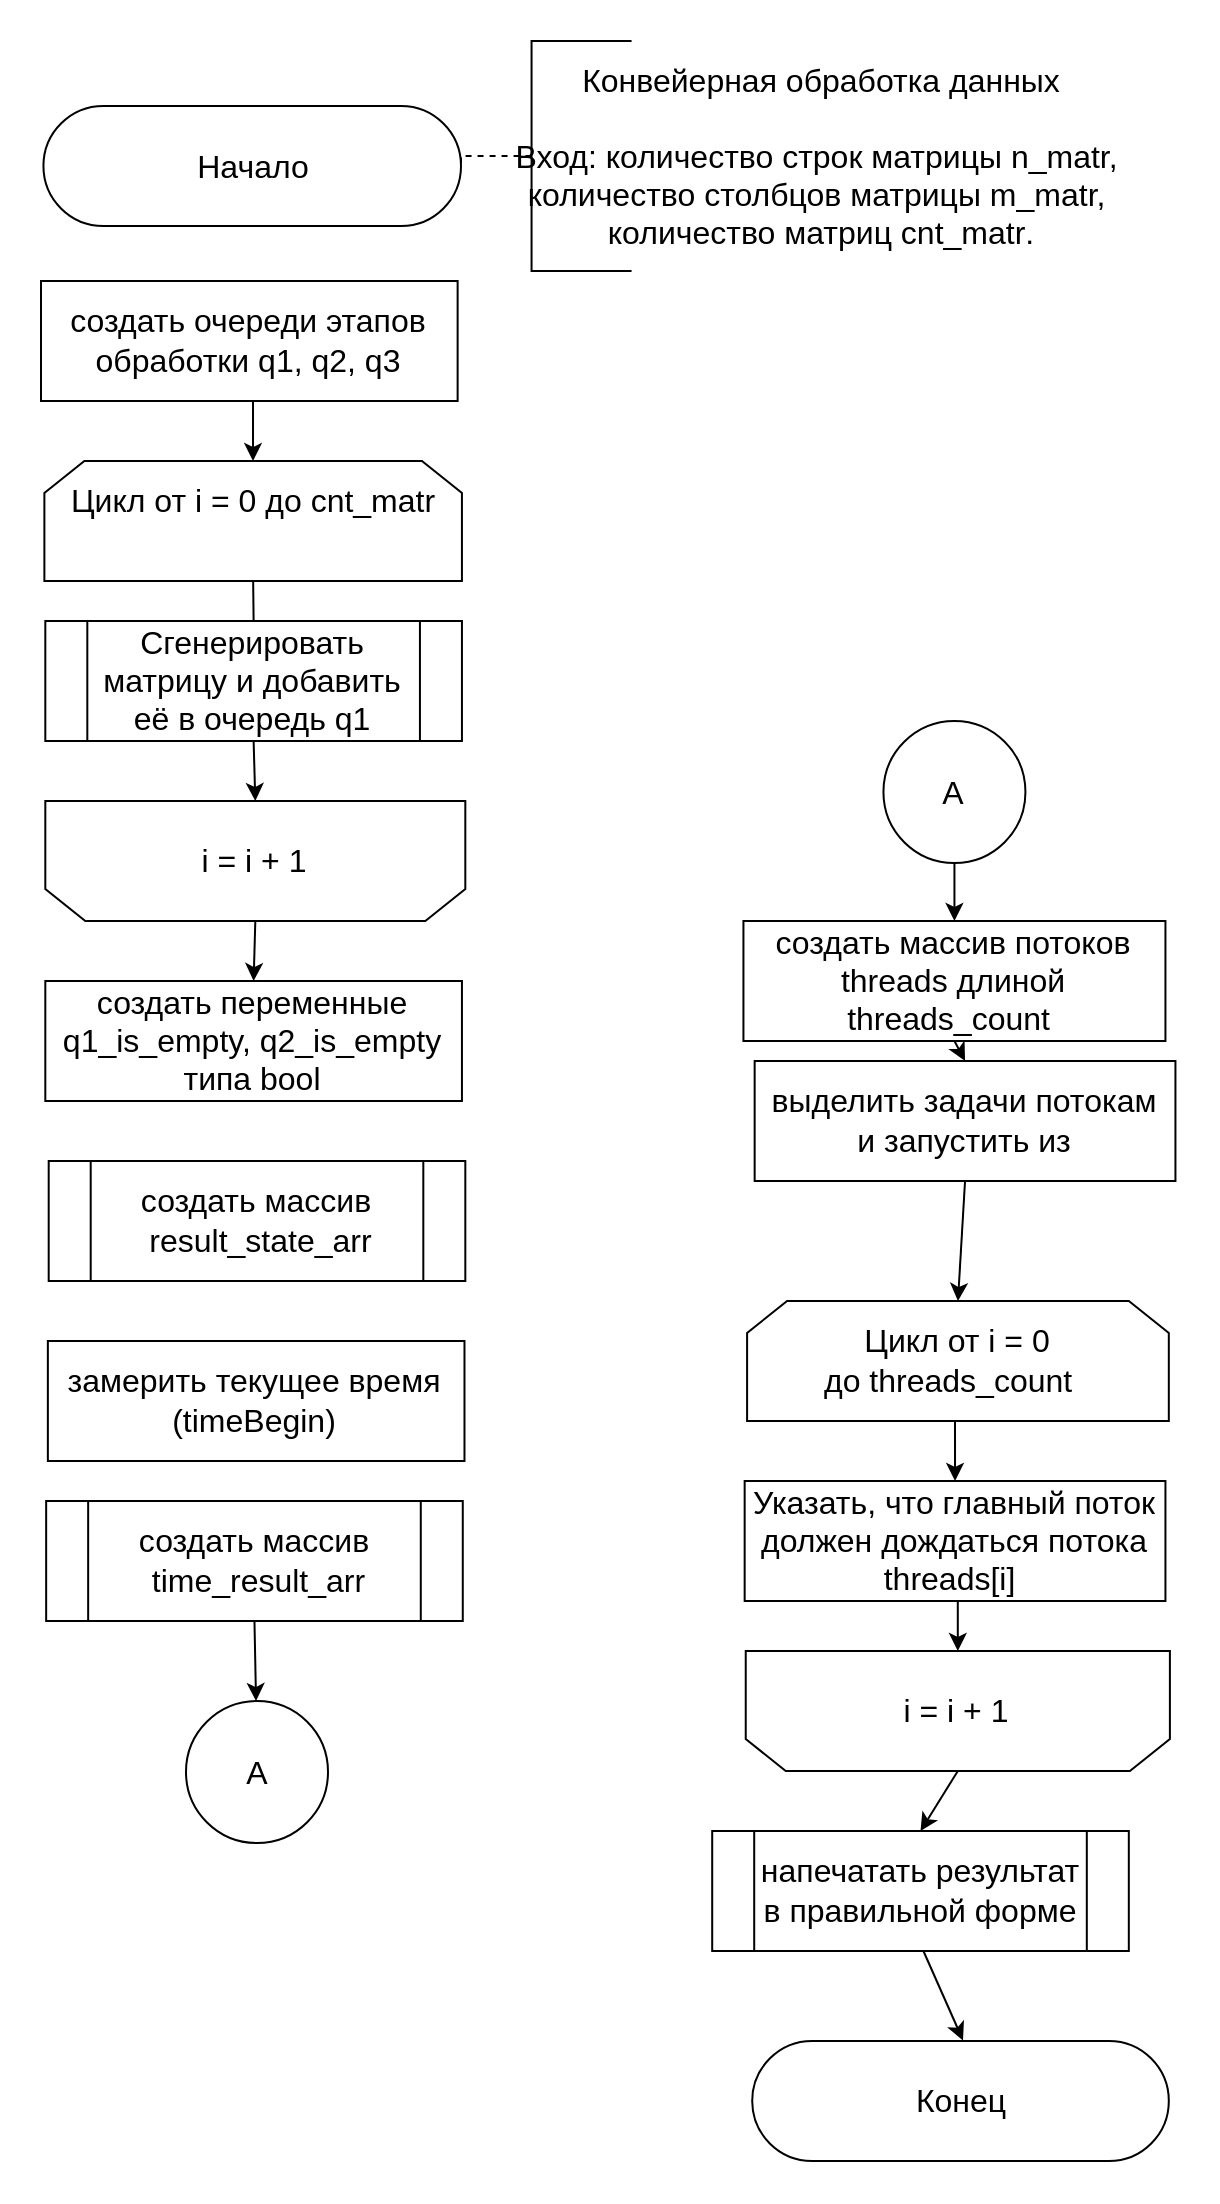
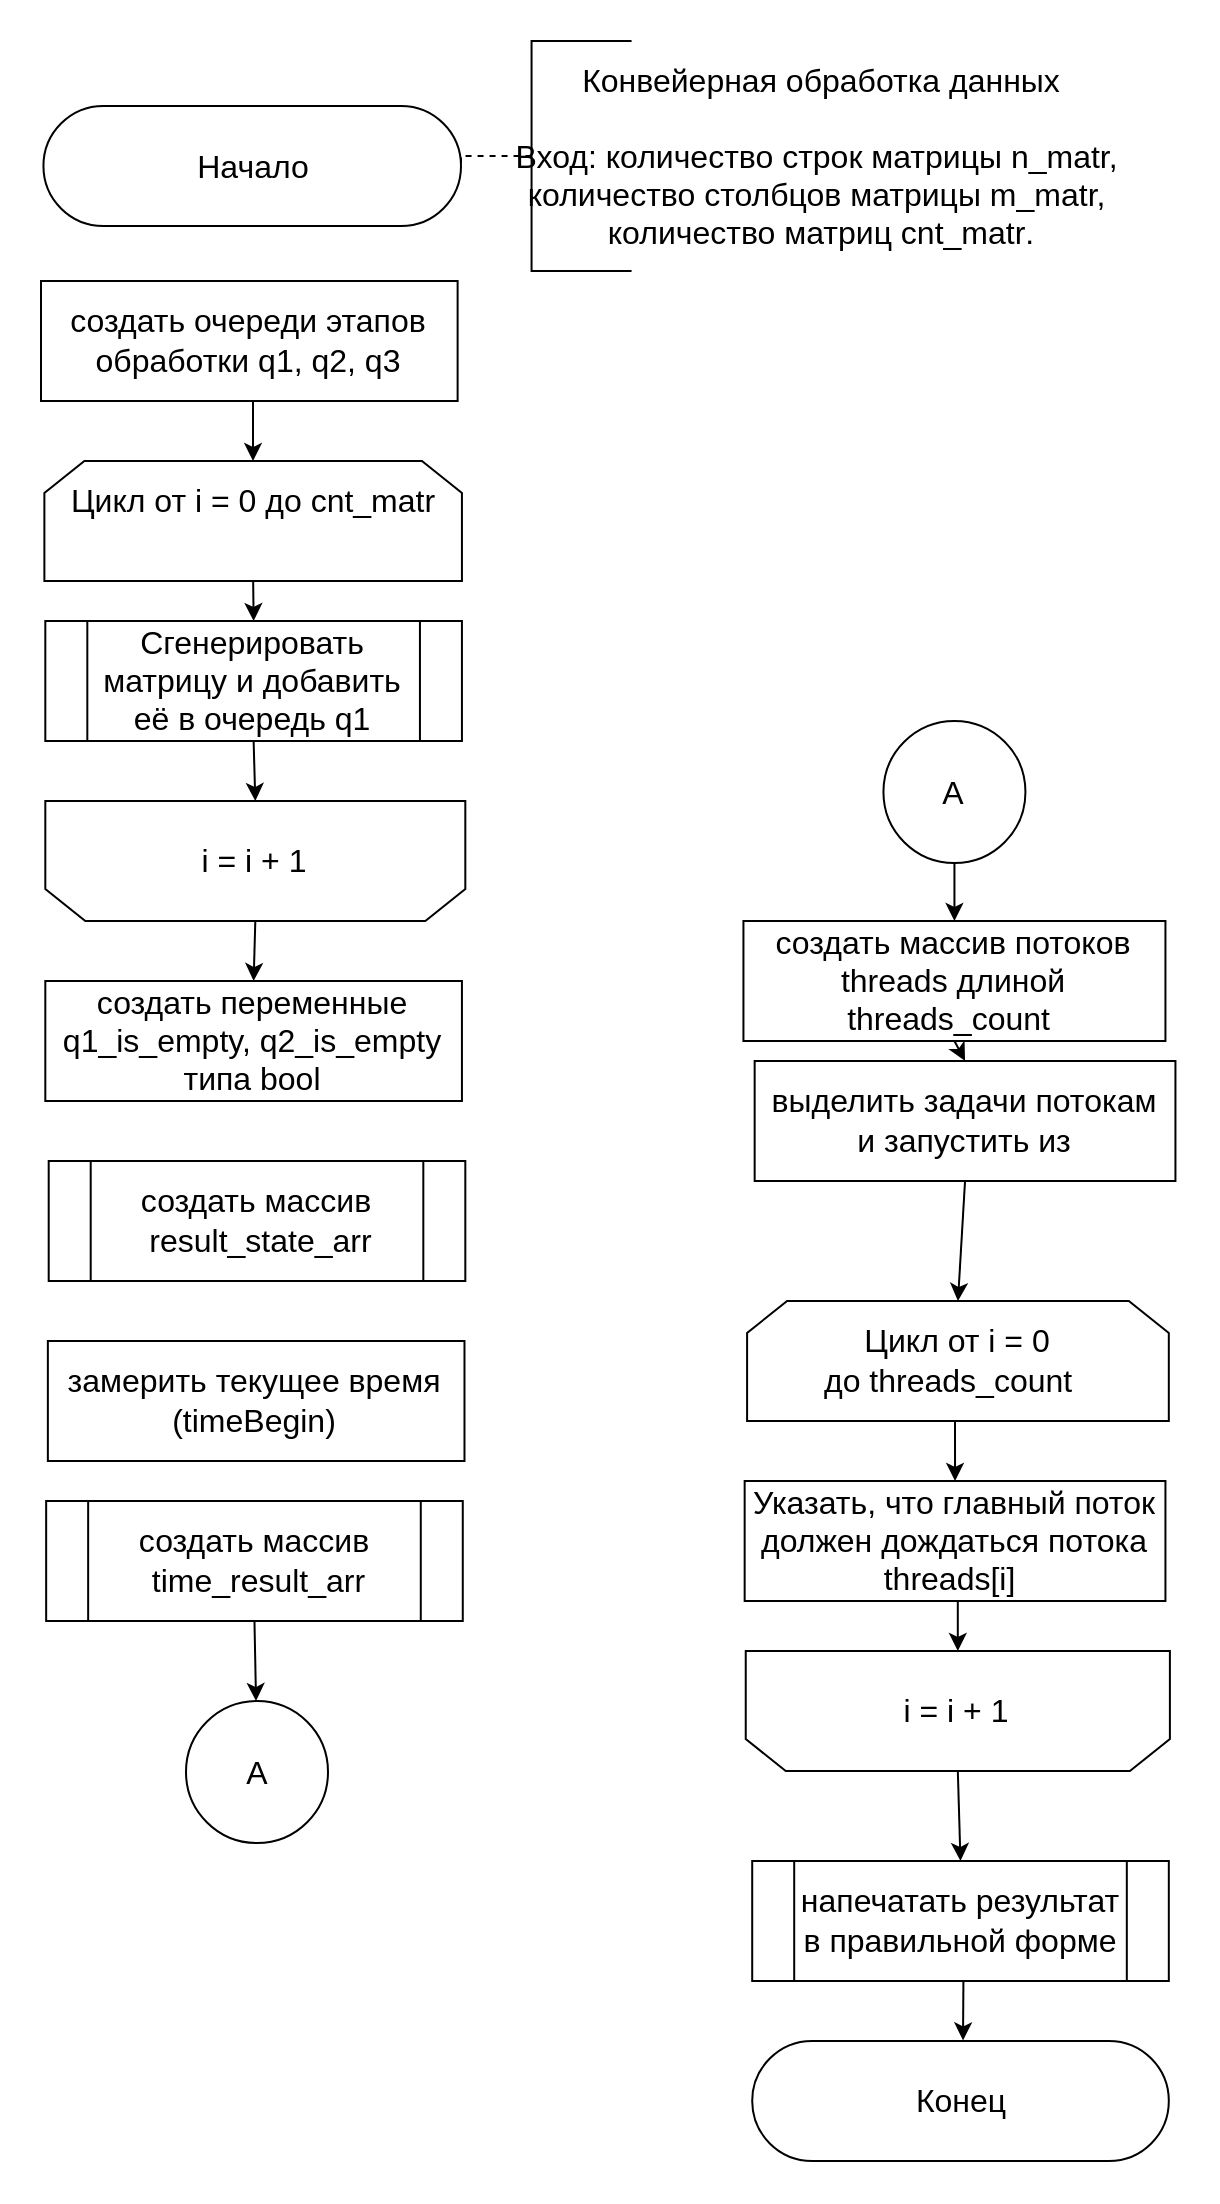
  <mxCell id="0" />
  <mxCell id="1" parent="0" />
  <mxCell id="2" value="&lt;font style=&quot;font-size: 16px&quot;&gt;Начало&lt;/font&gt;" style="html=1;dashed=0;whitespace=wrap;shape=mxgraph.dfd.start" vertex="1" parent="1"><mxGeometry x="21.22" y="52.5" width="208.78" height="60" as="geometry" /></mxCell>
- <mxCell id="3" style="edgeStyle=orthogonalEdgeStyle;rounded=0;orthogonalLoop=1;jettySize=auto;html=1;exitX=0.5;exitY=1;exitDx=0;exitDy=0;entryX=0.5;entryY=0;entryDx=0;entryDy=0;fontSize=16;endArrow=none;" edge="1" parent="1" source="4" target="12"><mxGeometry relative="1" as="geometry" /></mxCell>
+ <mxCell id="3" style="edgeStyle=orthogonalEdgeStyle;rounded=0;orthogonalLoop=1;jettySize=auto;html=1;exitX=0.5;exitY=1;exitDx=0;exitDy=0;entryX=0.5;entryY=0;entryDx=0;entryDy=0;fontSize=16;" edge="1" parent="1" source="4" target="12"><mxGeometry relative="1" as="geometry" /></mxCell>
  <mxCell id="4" value="&lt;font style=&quot;font-size: 16px&quot;&gt;Цикл от i = 0 до&amp;nbsp;&lt;span style=&quot;font-size: medium&quot;&gt;cnt_matr&lt;/span&gt;&lt;br&gt;&amp;nbsp;&lt;/font&gt;" style="shape=loopLimit;whiteSpace=wrap;html=1;strokeWidth=1;" vertex="1" parent="1"><mxGeometry x="21.69" y="230" width="208.78" height="60" as="geometry" /></mxCell>
  <mxCell id="5" style="edgeStyle=orthogonalEdgeStyle;rounded=0;orthogonalLoop=1;jettySize=auto;html=1;exitX=0;exitY=0.5;exitDx=0;exitDy=0;exitPerimeter=0;entryX=1;entryY=0.5;entryDx=0;entryDy=0;entryPerimeter=0;dashed=1;endArrow=none;endFill=0;" edge="1" parent="1" source="6" target="2"><mxGeometry relative="1" as="geometry" /></mxCell>
  <mxCell id="6" value="" style="strokeWidth=1;html=1;shape=mxgraph.flowchart.annotation_1;align=left;pointerEvents=1;" vertex="1" parent="1"><mxGeometry x="265.28" y="20" width="50" height="115" as="geometry" /></mxCell>
  <mxCell id="7" style="edgeStyle=none;html=1;exitX=0.5;exitY=0;exitDx=0;exitDy=0;entryX=0.5;entryY=0;entryDx=0;entryDy=0;" edge="1" parent="1" source="8" target="25"><mxGeometry relative="1" as="geometry" /></mxCell>
  <mxCell id="8" value="&lt;font style=&quot;font-size: 16px&quot;&gt;i = i + 1&lt;br&gt;&lt;/font&gt;" style="shape=loopLimit;whiteSpace=wrap;html=1;strokeWidth=1;direction=west;" vertex="1" parent="1"><mxGeometry x="22.16" y="400" width="210" height="60" as="geometry" /></mxCell>
  <mxCell id="9" style="edgeStyle=orthogonalEdgeStyle;rounded=0;orthogonalLoop=1;jettySize=auto;html=1;exitX=0.5;exitY=1;exitDx=0;exitDy=0;fontSize=16;" edge="1" parent="1" source="10"><mxGeometry relative="1" as="geometry"><mxPoint x="126" y="230" as="targetPoint" /></mxGeometry></mxCell>
  <mxCell id="10" value="&lt;font style=&quot;font-size: 16px&quot;&gt;создать очереди этапов обработки q1, q2, q3&lt;br&gt;&lt;/font&gt;" style="rounded=0;whiteSpace=wrap;html=1;shadow=0;glass=0;sketch=0;strokeWidth=1;gradientColor=none;" vertex="1" parent="1"><mxGeometry x="20" y="140" width="208.31" height="60" as="geometry" /></mxCell>
  <mxCell id="11" style="edgeStyle=orthogonalEdgeStyle;rounded=0;orthogonalLoop=1;jettySize=auto;html=1;exitX=0.5;exitY=1;exitDx=0;exitDy=0;entryX=0.5;entryY=1;entryDx=0;entryDy=0;fontSize=16;" edge="1" parent="1" source="12" target="8"><mxGeometry relative="1" as="geometry" /></mxCell>
  <mxCell id="12" value="&lt;font style=&quot;font-size: 16px&quot;&gt;Сгенерировать матрицу и добавить её в очередь q1&lt;/font&gt;" style="shape=process;whiteSpace=wrap;html=1;backgroundOutline=1;" vertex="1" parent="1"><mxGeometry x="22.16" y="310" width="208.31" height="60" as="geometry" /></mxCell>
  <mxCell id="13" value="&lt;font size=&quot;3&quot;&gt;создать массив &amp;nbsp;result_state_arr&lt;/font&gt;" style="shape=process;whiteSpace=wrap;html=1;backgroundOutline=1;" vertex="1" parent="1"><mxGeometry x="23.85" y="580" width="208.31" height="60" as="geometry" /></mxCell>
  <mxCell id="14" style="edgeStyle=orthogonalEdgeStyle;rounded=0;orthogonalLoop=1;jettySize=auto;html=1;exitX=0.5;exitY=1;exitDx=0;exitDy=0;entryX=0.5;entryY=0;entryDx=0;entryDy=0;" edge="1" parent="1" source="15" target="17"><mxGeometry relative="1" as="geometry" /></mxCell>
  <mxCell id="15" value="&lt;span style=&quot;font-size: 16px&quot;&gt;Цикл от i = 0 до&amp;nbsp;threads_count &amp;nbsp;&lt;/span&gt;" style="shape=loopLimit;whiteSpace=wrap;html=1;strokeWidth=1;" vertex="1" parent="1"><mxGeometry x="373.05" y="650" width="210.86" height="60" as="geometry" /></mxCell>
  <mxCell id="16" style="edgeStyle=orthogonalEdgeStyle;rounded=0;orthogonalLoop=1;jettySize=auto;html=1;exitX=0.5;exitY=1;exitDx=0;exitDy=0;entryX=0.5;entryY=1;entryDx=0;entryDy=0;" edge="1" parent="1" source="17" target="19"><mxGeometry relative="1" as="geometry" /></mxCell>
  <mxCell id="17" value="&lt;font style=&quot;font-size: 16px&quot;&gt;Указать, что главный поток должен дождаться потока threads[i]&amp;nbsp;&lt;br&gt;&lt;/font&gt;" style="rounded=0;whiteSpace=wrap;html=1;shadow=0;glass=0;sketch=0;strokeWidth=1;gradientColor=none;" vertex="1" parent="1"><mxGeometry x="371.83" y="740" width="210.39" height="60" as="geometry" /></mxCell>
  <mxCell id="18" style="edgeStyle=none;html=1;exitX=0.5;exitY=0;exitDx=0;exitDy=0;entryX=0.5;entryY=0;entryDx=0;entryDy=0;" edge="1" parent="1" source="19" target="31"><mxGeometry relative="1" as="geometry" /></mxCell>
  <mxCell id="19" value="&lt;font style=&quot;font-size: 16px&quot;&gt;i = i + 1&lt;br&gt;&lt;/font&gt;" style="shape=loopLimit;whiteSpace=wrap;html=1;strokeWidth=1;direction=west;" vertex="1" parent="1"><mxGeometry x="372.37" y="825" width="212.08" height="60" as="geometry" /></mxCell>
  <mxCell id="20" style="edgeStyle=none;html=1;exitX=0.5;exitY=1;exitDx=0;exitDy=0;entryX=0.5;entryY=0;entryDx=0;entryDy=0;" edge="1" parent="1" source="21" target="23"><mxGeometry relative="1" as="geometry" /></mxCell>
  <mxCell id="21" value="&lt;font style=&quot;font-size: 16px&quot;&gt;создать массив потоков threads длиной&lt;br&gt;threads_count&amp;nbsp;&lt;br&gt;&lt;/font&gt;" style="rounded=0;whiteSpace=wrap;html=1;shadow=0;glass=0;sketch=0;strokeWidth=1;gradientColor=none;" vertex="1" parent="1"><mxGeometry x="371.22" y="460" width="211" height="60" as="geometry" /></mxCell>
  <mxCell id="22" style="edgeStyle=none;html=1;exitX=0.5;exitY=1;exitDx=0;exitDy=0;entryX=0.5;entryY=0;entryDx=0;entryDy=0;" edge="1" parent="1" source="23" target="15"><mxGeometry relative="1" as="geometry" /></mxCell>
  <mxCell id="23" value="&lt;font style=&quot;font-size: 16px&quot;&gt;выделить задачи потокам&lt;br&gt;и запустить из&lt;br&gt;&lt;/font&gt;" style="rounded=0;whiteSpace=wrap;html=1;shadow=0;glass=0;sketch=0;strokeWidth=1;gradientColor=none;" vertex="1" parent="1"><mxGeometry x="376.83" y="530" width="210.39" height="60" as="geometry" /></mxCell>
  <mxCell id="24" value="&lt;div&gt;&lt;span style=&quot;font-size: 16px&quot;&gt;Конвейерная обработка данных&lt;/span&gt;&lt;/div&gt;&lt;div&gt;&lt;span style=&quot;font-size: 16px&quot;&gt;&lt;br&gt;&lt;/span&gt;&lt;/div&gt;&lt;font&gt;&lt;div&gt;&lt;font size=&quot;3&quot;&gt;Вход: количество строк матрицы n_matr,&amp;nbsp;&lt;/font&gt;&lt;/div&gt;&lt;div&gt;&lt;span style=&quot;font-size: medium&quot;&gt;количество столбцов матрицы m_matr,&amp;nbsp;&lt;/span&gt;&lt;font size=&quot;3&quot;&gt;&lt;br&gt;&lt;/font&gt;&lt;/div&gt;&lt;div&gt;&lt;font size=&quot;3&quot;&gt;количество матриц cnt_matr&lt;/font&gt;&lt;span style=&quot;font-size: 16px&quot;&gt;.&lt;/span&gt;&lt;/div&gt;&lt;/font&gt;" style="text;html=1;align=center;verticalAlign=middle;resizable=0;points=[];autosize=1;strokeColor=none;fillColor=none;" vertex="1" parent="1"><mxGeometry x="265.28" y="37.5" width="290" height="80" as="geometry" /></mxCell>
  <mxCell id="25" value="&lt;font style=&quot;font-size: 16px&quot;&gt;создать переменные q1_is_empty, q2_is_empty&lt;br&gt;типа bool&lt;br&gt;&lt;/font&gt;" style="rounded=0;whiteSpace=wrap;html=1;shadow=0;glass=0;sketch=0;strokeWidth=1;gradientColor=none;" vertex="1" parent="1"><mxGeometry x="22.16" y="490" width="208.31" height="60" as="geometry" /></mxCell>
  <mxCell id="26" value="&lt;font style=&quot;font-size: 16px&quot;&gt;замерить текущее время&lt;br&gt;(timeBegin)&lt;br&gt;&lt;/font&gt;" style="rounded=0;whiteSpace=wrap;html=1;shadow=0;glass=0;sketch=0;strokeWidth=1;gradientColor=none;" vertex="1" parent="1"><mxGeometry x="23.43" y="670" width="208.31" height="60" as="geometry" /></mxCell>
  <mxCell id="27" style="edgeStyle=none;html=1;exitX=0.5;exitY=1;exitDx=0;exitDy=0;" edge="1" parent="1" source="28" target="32"><mxGeometry relative="1" as="geometry" /></mxCell>
  <mxCell id="28" value="&lt;font size=&quot;3&quot;&gt;создать массив &amp;nbsp;time_result_arr&lt;/font&gt;" style="shape=process;whiteSpace=wrap;html=1;backgroundOutline=1;" vertex="1" parent="1"><mxGeometry x="22.58" y="750" width="208.31" height="60" as="geometry" /></mxCell>
  <mxCell id="29" value="&lt;font style=&quot;font-size: 16px&quot;&gt;Конец&lt;/font&gt;" style="html=1;dashed=0;whitespace=wrap;shape=mxgraph.dfd.start" vertex="1" parent="1"><mxGeometry x="375.6" y="1020" width="208.31" height="60" as="geometry" /></mxCell>
  <mxCell id="30" style="edgeStyle=none;html=1;exitX=0.507;exitY=1;exitDx=0;exitDy=0;entryX=0.506;entryY=-0.005;entryDx=0;entryDy=0;entryPerimeter=0;exitPerimeter=0;" edge="1" parent="1" source="31" target="29"><mxGeometry relative="1" as="geometry" /></mxCell>
- <mxCell id="31" value="&lt;font size=&quot;3&quot;&gt;напечатать результат в правильной форме&lt;/font&gt;" style="shape=process;whiteSpace=wrap;html=1;backgroundOutline=1;" vertex="1" parent="1"><mxGeometry x="355.6" y="915" width="208.31" height="60" as="geometry" /></mxCell>
+ <mxCell id="31" value="&lt;font size=&quot;3&quot;&gt;напечатать результат в правильной форме&lt;/font&gt;" style="shape=process;whiteSpace=wrap;html=1;backgroundOutline=1;" vertex="1" parent="1"><mxGeometry x="375.6" y="930" width="208.31" height="60" as="geometry" /></mxCell>
  <mxCell id="32" value="A" style="ellipse;whiteSpace=wrap;html=1;aspect=fixed;fontSize=16;" vertex="1" parent="1"><mxGeometry x="92.5" y="850" width="71" height="71" as="geometry" /></mxCell>
  <mxCell id="33" style="edgeStyle=none;html=1;exitX=0.5;exitY=1;exitDx=0;exitDy=0;" edge="1" parent="1" source="34" target="21"><mxGeometry relative="1" as="geometry" /></mxCell>
  <mxCell id="34" value="A" style="ellipse;whiteSpace=wrap;html=1;aspect=fixed;fontSize=16;" vertex="1" parent="1"><mxGeometry x="441.22" y="360" width="71" height="71" as="geometry" /></mxCell>
